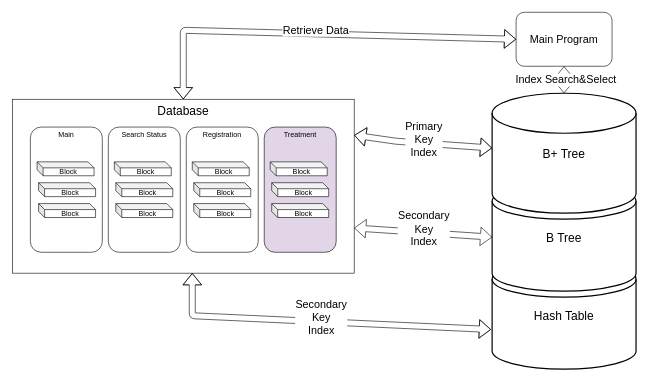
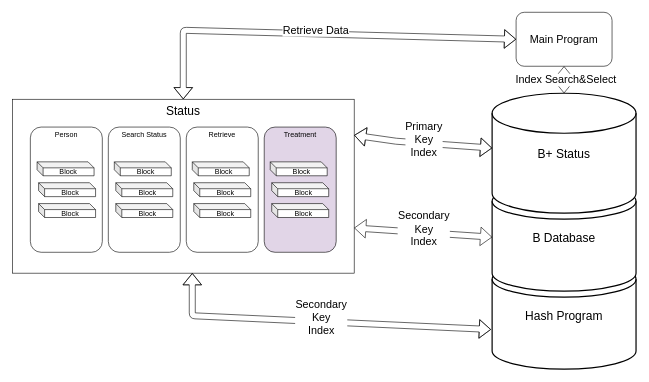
  <mxCell id="0" />
  <mxCell id="1" parent="0" />
  <mxCell id="2" value="" style="group" vertex="1" connectable="0" parent="1"><mxGeometry x="20" y="165" width="570" height="290" as="geometry" /></mxCell>
- <mxCell id="3" value="&lt;font style=&quot;font-size: 20px&quot;&gt;Database&lt;/font&gt;" style="rounded=0;whiteSpace=wrap;html=1;verticalAlign=top;" vertex="1" parent="2"><mxGeometry width="570" height="290" as="geometry" /></mxCell>
- <mxCell id="4" value="&lt;span class=&quot;fontstyle0&quot;&gt;Main&lt;br&gt;&lt;br&gt;&lt;br&gt;&lt;br&gt;&lt;br&gt;&lt;br&gt;&lt;br&gt;&lt;br&gt;&lt;br&gt;......&lt;br&gt;&lt;/span&gt;" style="rounded=1;whiteSpace=wrap;html=1;verticalAlign=top;" vertex="1" parent="2"><mxGeometry x="30" y="46.4" width="120" height="208.8" as="geometry" /></mxCell>
+ <mxCell id="3" value="&lt;font style=&quot;font-size: 20px&quot;&gt;Status&lt;/font&gt;" style="rounded=0;whiteSpace=wrap;html=1;verticalAlign=top;" vertex="1" parent="2"><mxGeometry width="570" height="290" as="geometry" /></mxCell>
+ <mxCell id="4" value="&lt;span class=&quot;fontstyle0&quot;&gt;Person&lt;br&gt;&lt;br&gt;&lt;br&gt;&lt;br&gt;&lt;br&gt;&lt;br&gt;&lt;br&gt;&lt;br&gt;&lt;br&gt;......&lt;br&gt;&lt;/span&gt;" style="rounded=1;whiteSpace=wrap;html=1;verticalAlign=top;" vertex="1" parent="2"><mxGeometry x="30" y="46.4" width="120" height="208.8" as="geometry" /></mxCell>
  <mxCell id="5" value="&lt;span class=&quot;fontstyle0&quot;&gt;Search Status&lt;br&gt;&lt;br&gt;&lt;br&gt;&lt;br&gt;&lt;br&gt;&lt;br&gt;&lt;br&gt;&lt;br&gt;&lt;br&gt;......&lt;br&gt;&lt;/span&gt;" style="rounded=1;whiteSpace=wrap;html=1;verticalAlign=top;" vertex="1" parent="2"><mxGeometry x="160" y="46.4" width="120" height="208.8" as="geometry" /></mxCell>
- <mxCell id="6" value="&lt;span class=&quot;fontstyle0&quot;&gt;Registration&lt;br&gt;&lt;br&gt;&lt;br&gt;&lt;br&gt;&lt;br&gt;&lt;br&gt;&lt;br&gt;&lt;br&gt;&lt;br&gt;......&lt;br&gt;&lt;/span&gt;" style="rounded=1;whiteSpace=wrap;html=1;verticalAlign=top;" vertex="1" parent="2"><mxGeometry x="290" y="46.4" width="120" height="208.8" as="geometry" /></mxCell>
+ <mxCell id="6" value="&lt;span class=&quot;fontstyle0&quot;&gt;Retrieve&lt;br&gt;&lt;br&gt;&lt;br&gt;&lt;br&gt;&lt;br&gt;&lt;br&gt;&lt;br&gt;&lt;br&gt;&lt;br&gt;......&lt;br&gt;&lt;/span&gt;" style="rounded=1;whiteSpace=wrap;html=1;verticalAlign=top;" vertex="1" parent="2"><mxGeometry x="290" y="46.4" width="120" height="208.8" as="geometry" /></mxCell>
  <mxCell id="7" value="&lt;span class=&quot;fontstyle0&quot;&gt;Treatment&lt;br&gt;&lt;br&gt;&lt;br&gt;&lt;br&gt;&lt;br&gt;&lt;br&gt;&lt;br&gt;&lt;br&gt;&lt;br&gt;......&lt;br&gt;&lt;/span&gt;" style="rounded=1;whiteSpace=wrap;html=1;sketch=0;verticalAlign=top;fillColor=#e1d5e7;" vertex="1" parent="2"><mxGeometry x="420" y="46.4" width="120" height="208.8" as="geometry" /></mxCell>
  <mxCell id="8" value="" style="group" vertex="1" connectable="0" parent="2"><mxGeometry x="41.25" y="104.4" width="97.5" height="92.8" as="geometry" /></mxCell>
  <mxCell id="9" value="Block" style="shape=cube;whiteSpace=wrap;html=1;boundedLbl=1;backgroundOutline=1;darkOpacity=0.05;darkOpacity2=0.1;rounded=1;sketch=0;size=10;" vertex="1" parent="8"><mxGeometry width="95" height="23.2" as="geometry" /></mxCell>
  <mxCell id="10" value="Block" style="shape=cube;whiteSpace=wrap;html=1;boundedLbl=1;backgroundOutline=1;darkOpacity=0.05;darkOpacity2=0.1;rounded=1;sketch=0;size=10;" vertex="1" parent="8"><mxGeometry x="2.5" y="34.8" width="95" height="23.2" as="geometry" /></mxCell>
  <mxCell id="11" value="Block" style="shape=cube;whiteSpace=wrap;html=1;boundedLbl=1;backgroundOutline=1;darkOpacity=0.05;darkOpacity2=0.1;rounded=1;sketch=0;size=10;" vertex="1" parent="8"><mxGeometry x="2.5" y="69.6" width="95" height="23.2" as="geometry" /></mxCell>
  <mxCell id="12" value="" style="group" vertex="1" connectable="0" parent="2"><mxGeometry x="170" y="104.4" width="97.5" height="92.8" as="geometry" /></mxCell>
  <mxCell id="13" value="Block" style="shape=cube;whiteSpace=wrap;html=1;boundedLbl=1;backgroundOutline=1;darkOpacity=0.05;darkOpacity2=0.1;rounded=1;sketch=0;size=10;" vertex="1" parent="12"><mxGeometry width="95" height="23.2" as="geometry" /></mxCell>
  <mxCell id="14" value="Block" style="shape=cube;whiteSpace=wrap;html=1;boundedLbl=1;backgroundOutline=1;darkOpacity=0.05;darkOpacity2=0.1;rounded=1;sketch=0;size=10;" vertex="1" parent="12"><mxGeometry x="2.5" y="34.8" width="95" height="23.2" as="geometry" /></mxCell>
  <mxCell id="15" value="Block" style="shape=cube;whiteSpace=wrap;html=1;boundedLbl=1;backgroundOutline=1;darkOpacity=0.05;darkOpacity2=0.1;rounded=1;sketch=0;size=10;" vertex="1" parent="12"><mxGeometry x="2.5" y="69.6" width="95" height="23.2" as="geometry" /></mxCell>
  <mxCell id="16" value="" style="group" vertex="1" connectable="0" parent="2"><mxGeometry x="300" y="104.4" width="97.5" height="92.8" as="geometry" /></mxCell>
  <mxCell id="17" value="Block" style="shape=cube;whiteSpace=wrap;html=1;boundedLbl=1;backgroundOutline=1;darkOpacity=0.05;darkOpacity2=0.1;rounded=1;sketch=0;size=10;" vertex="1" parent="16"><mxGeometry width="95" height="23.2" as="geometry" /></mxCell>
  <mxCell id="18" value="Block" style="shape=cube;whiteSpace=wrap;html=1;boundedLbl=1;backgroundOutline=1;darkOpacity=0.05;darkOpacity2=0.1;rounded=1;sketch=0;size=10;" vertex="1" parent="16"><mxGeometry x="2.5" y="34.8" width="95" height="23.2" as="geometry" /></mxCell>
  <mxCell id="19" value="Block" style="shape=cube;whiteSpace=wrap;html=1;boundedLbl=1;backgroundOutline=1;darkOpacity=0.05;darkOpacity2=0.1;rounded=1;sketch=0;size=10;" vertex="1" parent="16"><mxGeometry x="2.5" y="69.6" width="95" height="23.2" as="geometry" /></mxCell>
  <mxCell id="20" value="" style="group" vertex="1" connectable="0" parent="2"><mxGeometry x="430" y="104.4" width="97.5" height="92.8" as="geometry" /></mxCell>
  <mxCell id="21" value="Block" style="shape=cube;whiteSpace=wrap;html=1;boundedLbl=1;backgroundOutline=1;darkOpacity=0.05;darkOpacity2=0.1;rounded=1;sketch=0;size=10;" vertex="1" parent="20"><mxGeometry width="95" height="23.2" as="geometry" /></mxCell>
  <mxCell id="22" value="Block" style="shape=cube;whiteSpace=wrap;html=1;boundedLbl=1;backgroundOutline=1;darkOpacity=0.05;darkOpacity2=0.1;rounded=1;sketch=0;size=10;" vertex="1" parent="20"><mxGeometry x="2.5" y="34.8" width="95" height="23.2" as="geometry" /></mxCell>
  <mxCell id="23" value="Block" style="shape=cube;whiteSpace=wrap;html=1;boundedLbl=1;backgroundOutline=1;darkOpacity=0.05;darkOpacity2=0.1;rounded=1;sketch=0;size=10;" vertex="1" parent="20"><mxGeometry x="2.5" y="69.6" width="95" height="23.2" as="geometry" /></mxCell>
  <mxCell id="24" value="&lt;font style=&quot;font-size: 18px&quot;&gt;Main Program&lt;/font&gt;" style="rounded=1;whiteSpace=wrap;html=1;sketch=0;" vertex="1" parent="1"><mxGeometry x="860" y="20" width="160" height="90" as="geometry" /></mxCell>
  <mxCell id="25" value="" style="shape=flexArrow;endArrow=classic;startArrow=classic;html=1;exitX=0.5;exitY=0;exitDx=0;exitDy=0;entryX=0;entryY=0.5;entryDx=0;entryDy=0;" edge="1" parent="1" source="3" target="24"><mxGeometry width="50" height="50" relative="1" as="geometry"><mxPoint x="640" y="105" as="sourcePoint" /><mxPoint x="690" y="55" as="targetPoint" /><Array as="points"><mxPoint x="305" y="50" /></Array></mxGeometry></mxCell>
  <mxCell id="26" value="&lt;font style=&quot;font-size: 18px&quot;&gt;Retrieve Data&lt;/font&gt;" style="edgeLabel;html=1;align=center;verticalAlign=middle;resizable=0;points=[];" vertex="1" connectable="0" parent="25"><mxGeometry x="0.0" y="6" relative="1" as="geometry"><mxPoint as="offset" /></mxGeometry></mxCell>
  <mxCell id="27" value="" style="shape=flexArrow;endArrow=classic;startArrow=classic;html=1;entryX=0.5;entryY=1;entryDx=0;entryDy=0;" edge="1" parent="1" source="37" target="24"><mxGeometry width="50" height="50" relative="1" as="geometry"><mxPoint x="800" y="155" as="sourcePoint" /><mxPoint x="830" y="95" as="targetPoint" /></mxGeometry></mxCell>
  <mxCell id="28" value="&lt;font style=&quot;font-size: 18px&quot;&gt;Index Search&amp;amp;Select&lt;/font&gt;" style="edgeLabel;html=1;align=center;verticalAlign=middle;resizable=0;points=[];" vertex="1" connectable="0" parent="27"><mxGeometry x="0.043" y="-2" relative="1" as="geometry"><mxPoint as="offset" /></mxGeometry></mxCell>
- <mxCell id="29" value="&lt;font style=&quot;font-size: 20px&quot;&gt;Hash Table&lt;/font&gt;" style="strokeWidth=2;html=1;shape=mxgraph.flowchart.database;whiteSpace=wrap;rounded=1;sketch=0;verticalAlign=middle;" vertex="1" parent="1"><mxGeometry x="820" y="435" width="240" height="180" as="geometry" /></mxCell>
+ <mxCell id="29" value="&lt;font style=&quot;font-size: 20px&quot;&gt;Hash Program&lt;/font&gt;" style="strokeWidth=2;html=1;shape=mxgraph.flowchart.database;whiteSpace=wrap;rounded=1;sketch=0;verticalAlign=middle;" vertex="1" parent="1"><mxGeometry x="820" y="435" width="240" height="180" as="geometry" /></mxCell>
  <mxCell id="30" value="" style="shape=flexArrow;endArrow=classic;startArrow=classic;html=1;entryX=-0.008;entryY=0.633;entryDx=0;entryDy=0;entryPerimeter=0;" edge="1" parent="1" target="29"><mxGeometry width="50" height="50" relative="1" as="geometry"><mxPoint x="320" y="455" as="sourcePoint" /><mxPoint x="765" y="543" as="targetPoint" /><Array as="points"><mxPoint x="320" y="526" /></Array></mxGeometry></mxCell>
  <mxCell id="31" value="&lt;span style=&quot;font-size: 18px&quot;&gt;Secondary&lt;/span&gt;&lt;br style=&quot;font-size: 18px&quot;&gt;&lt;span style=&quot;font-size: 18px&quot;&gt;Key&lt;/span&gt;&lt;br style=&quot;font-size: 18px&quot;&gt;&lt;span style=&quot;font-size: 18px&quot;&gt;Index&lt;/span&gt;" style="edgeLabel;html=1;align=center;verticalAlign=middle;resizable=0;points=[];" vertex="1" connectable="0" parent="30"><mxGeometry x="0.0" y="6" relative="1" as="geometry"><mxPoint as="offset" /></mxGeometry></mxCell>
  <mxCell id="32" value="" style="shape=flexArrow;endArrow=classic;startArrow=classic;html=1;entryX=0;entryY=0.5;entryDx=0;entryDy=0;entryPerimeter=0;" edge="1" parent="1" target="36"><mxGeometry width="50" height="50" relative="1" as="geometry"><mxPoint x="590" y="379.58" as="sourcePoint" /><mxPoint x="690" y="380" as="targetPoint" /><Array as="points" /></mxGeometry></mxCell>
  <mxCell id="33" value="&lt;font style=&quot;font-size: 18px&quot;&gt;Secondary&lt;br&gt;Key&lt;br&gt;Index&lt;/font&gt;" style="edgeLabel;html=1;align=center;verticalAlign=middle;resizable=0;points=[];" vertex="1" connectable="0" parent="32"><mxGeometry x="0.0" y="6" relative="1" as="geometry"><mxPoint as="offset" /></mxGeometry></mxCell>
  <mxCell id="34" value="" style="shape=flexArrow;endArrow=classic;startArrow=classic;html=1;" edge="1" parent="1" target="37"><mxGeometry width="50" height="50" relative="1" as="geometry"><mxPoint x="590" y="225" as="sourcePoint" /><mxPoint x="710" y="225.42" as="targetPoint" /><Array as="points"><mxPoint x="660" y="235" /></Array></mxGeometry></mxCell>
  <mxCell id="35" value="&lt;font style=&quot;font-size: 18px&quot;&gt;Primary&lt;br&gt;Key&lt;br&gt;Index&lt;/font&gt;" style="edgeLabel;html=1;align=center;verticalAlign=middle;resizable=0;points=[];" vertex="1" connectable="0" parent="34"><mxGeometry x="0.0" y="6" relative="1" as="geometry"><mxPoint as="offset" /></mxGeometry></mxCell>
- <mxCell id="36" value="&lt;font style=&quot;font-size: 20px&quot;&gt;B Tree&lt;/font&gt;" style="strokeWidth=2;html=1;shape=mxgraph.flowchart.database;whiteSpace=wrap;rounded=1;sketch=0;verticalAlign=middle;" vertex="1" parent="1"><mxGeometry x="820" y="305" width="240" height="180" as="geometry" /></mxCell>
- <mxCell id="37" value="&lt;font style=&quot;font-size: 20px&quot;&gt;B+ Tree&lt;/font&gt;" style="strokeWidth=2;html=1;shape=mxgraph.flowchart.database;whiteSpace=wrap;rounded=1;sketch=0;verticalAlign=middle;" vertex="1" parent="1"><mxGeometry x="820" y="155" width="240" height="200" as="geometry" /></mxCell>
+ <mxCell id="36" value="&lt;font style=&quot;font-size: 20px&quot;&gt;B Database&lt;/font&gt;" style="strokeWidth=2;html=1;shape=mxgraph.flowchart.database;whiteSpace=wrap;rounded=1;sketch=0;verticalAlign=middle;" vertex="1" parent="1"><mxGeometry x="820" y="305" width="240" height="180" as="geometry" /></mxCell>
+ <mxCell id="37" value="&lt;font style=&quot;font-size: 20px&quot;&gt;B+ Status&lt;/font&gt;" style="strokeWidth=2;html=1;shape=mxgraph.flowchart.database;whiteSpace=wrap;rounded=1;sketch=0;verticalAlign=middle;" vertex="1" parent="1"><mxGeometry x="820" y="155" width="240" height="200" as="geometry" /></mxCell>
